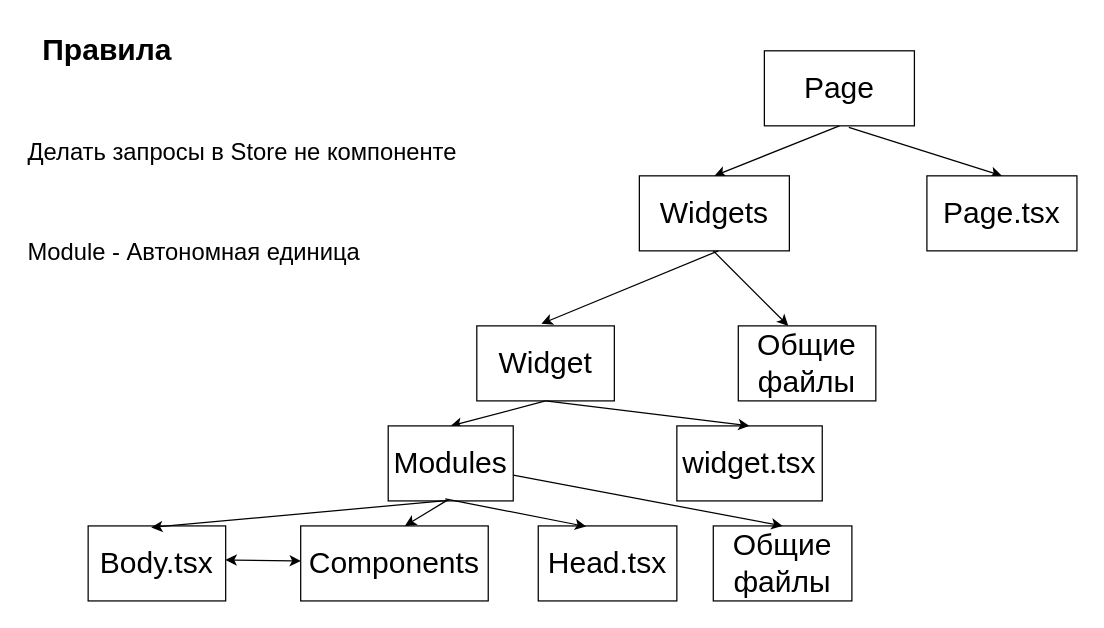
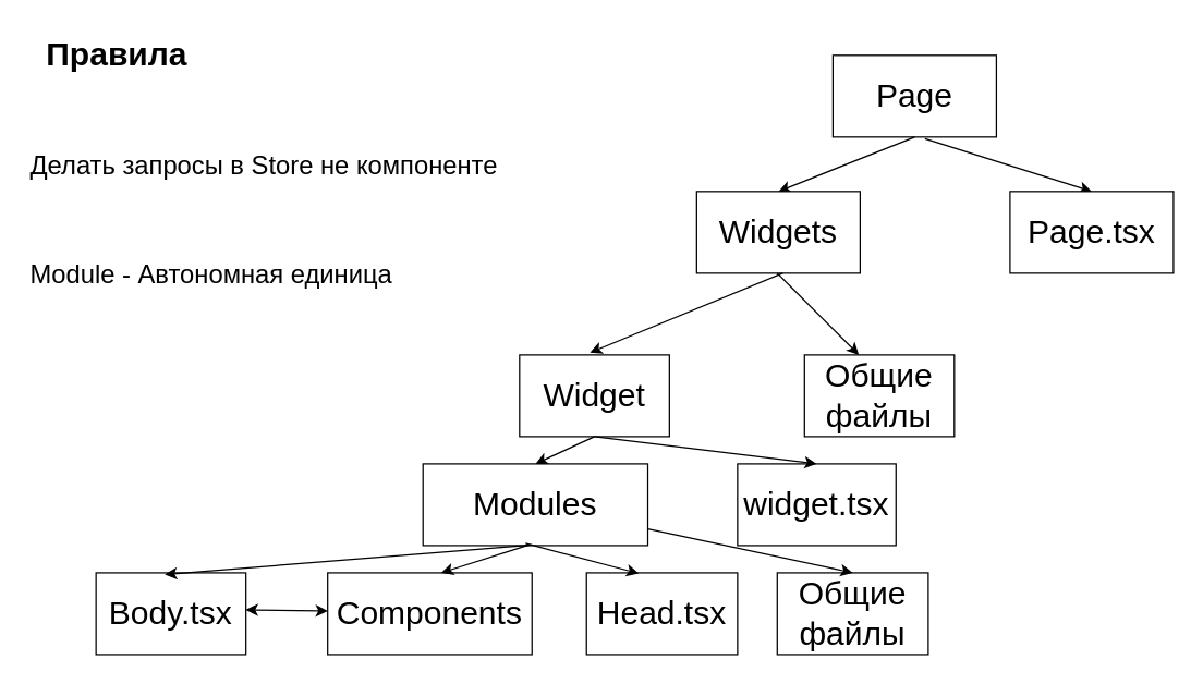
  <mxCell id="0" />
  <mxCell id="1" parent="0" />
  <mxCell id="2" value="&lt;font style=&quot;font-size: 24px;&quot;&gt;Page&lt;/font&gt;" style="rounded=0;whiteSpace=wrap;html=1;" parent="1" vertex="1"><mxGeometry x="610.86" y="40" width="120" height="60" as="geometry" /></mxCell>
  <mxCell id="3" value="" style="endArrow=classic;html=1;entryX=0.5;entryY=0;entryDx=0;entryDy=0;exitX=0.5;exitY=1;exitDx=0;exitDy=0;" parent="1" source="2" target="4" edge="1"><mxGeometry width="50" height="50" relative="1" as="geometry"><mxPoint x="449.71" y="100" as="sourcePoint" /><mxPoint x="449.71" y="160" as="targetPoint" /></mxGeometry></mxCell>
  <mxCell id="4" value="&lt;font style=&quot;font-size: 24px;&quot;&gt;Widgets&lt;/font&gt;" style="rounded=0;whiteSpace=wrap;html=1;" parent="1" vertex="1"><mxGeometry x="510.86" y="140" width="120" height="60" as="geometry" /></mxCell>
  <mxCell id="5" value="" style="endArrow=classic;html=1;entryX=0.47;entryY=-0.028;entryDx=0;entryDy=0;entryPerimeter=0;" parent="1" target="10" edge="1"><mxGeometry width="50" height="50" relative="1" as="geometry"><mxPoint x="574" y="200" as="sourcePoint" /><mxPoint x="510" y="260" as="targetPoint" /></mxGeometry></mxCell>
  <mxCell id="6" value="" style="endArrow=classic;html=1;exitX=0.5;exitY=1;exitDx=0;exitDy=0;" parent="1" edge="1"><mxGeometry width="50" height="50" relative="1" as="geometry"><mxPoint x="570" y="200" as="sourcePoint" /><mxPoint x="630" y="260" as="targetPoint" /></mxGeometry></mxCell>
  <mxCell id="7" value="&lt;span style=&quot;font-size: 24px;&quot;&gt;Общие файлы&lt;/span&gt;" style="rounded=0;whiteSpace=wrap;html=1;" parent="1" vertex="1"><mxGeometry x="590" y="260" width="110" height="60" as="geometry" /></mxCell>
  <mxCell id="8" value="" style="endArrow=classic;html=1;exitX=0.563;exitY=1.02;exitDx=0;exitDy=0;exitPerimeter=0;" parent="1" source="2" edge="1"><mxGeometry width="50" height="50" relative="1" as="geometry"><mxPoint x="680.57" y="110" as="sourcePoint" /><mxPoint x="800.86" y="140" as="targetPoint" /></mxGeometry></mxCell>
  <mxCell id="9" value="&lt;font style=&quot;font-size: 24px;&quot;&gt;Page.tsx&lt;/font&gt;" style="rounded=0;whiteSpace=wrap;html=1;" parent="1" vertex="1"><mxGeometry x="740.86" y="140" width="120" height="60" as="geometry" /></mxCell>
  <mxCell id="10" value="&lt;font style=&quot;font-size: 24px;&quot;&gt;Widget&lt;/font&gt;" style="rounded=0;whiteSpace=wrap;html=1;" parent="1" vertex="1"><mxGeometry x="380.86" y="260" width="110" height="60" as="geometry" /></mxCell>
  <mxCell id="11" value="" style="endArrow=classic;html=1;entryX=0.5;entryY=0;entryDx=0;entryDy=0;exitX=0.5;exitY=1;exitDx=0;exitDy=0;" parent="1" source="10" target="12" edge="1"><mxGeometry width="50" height="50" relative="1" as="geometry"><mxPoint x="445" y="310" as="sourcePoint" /><mxPoint x="415" y="340" as="targetPoint" /></mxGeometry></mxCell>
- <mxCell id="12" value="&lt;span style=&quot;font-size: 24px;&quot;&gt;Modules&lt;/span&gt;" style="rounded=0;whiteSpace=wrap;html=1;" parent="1" vertex="1"><mxGeometry x="310" y="340" width="100" height="60" as="geometry" /></mxCell>
+ <mxCell id="12" value="&lt;span style=&quot;font-size: 24px;&quot;&gt;Modules&lt;/span&gt;" style="rounded=0;whiteSpace=wrap;html=1;" parent="1" vertex="1"><mxGeometry x="310" y="340" width="165" height="60" as="geometry" /></mxCell>
  <mxCell id="13" value="&lt;font style=&quot;font-size: 24px;&quot;&gt;widget.tsx&lt;/font&gt;" style="rounded=0;whiteSpace=wrap;html=1;" parent="1" vertex="1"><mxGeometry x="540.86" y="340" width="116.29" height="60" as="geometry" /></mxCell>
  <mxCell id="14" value="" style="endArrow=classic;html=1;entryX=0.5;entryY=0;entryDx=0;entryDy=0;exitX=0.5;exitY=1;exitDx=0;exitDy=0;" parent="1" source="10" target="13" edge="1"><mxGeometry width="50" height="50" relative="1" as="geometry"><mxPoint x="446" y="333" as="sourcePoint" /><mxPoint x="355" y="350" as="targetPoint" /></mxGeometry></mxCell>
  <mxCell id="15" value="&lt;font style=&quot;font-size: 24px;&quot;&gt;Body.tsx&lt;/font&gt;" style="rounded=0;whiteSpace=wrap;html=1;" parent="1" vertex="1"><mxGeometry x="70" y="420" width="110" height="60" as="geometry" /></mxCell>
  <mxCell id="16" value="&lt;font style=&quot;font-size: 24px;&quot;&gt;Head.tsx&lt;/font&gt;" style="rounded=0;whiteSpace=wrap;html=1;" parent="1" vertex="1"><mxGeometry x="430" y="420" width="110.86" height="60" as="geometry" /></mxCell>
  <mxCell id="17" value="&lt;font style=&quot;font-size: 24px;&quot;&gt;Components&lt;/font&gt;" style="rounded=0;whiteSpace=wrap;html=1;" parent="1" vertex="1"><mxGeometry x="240" y="420" width="150" height="60" as="geometry" /></mxCell>
  <mxCell id="18" value="" style="endArrow=classic;html=1;exitX=0.467;exitY=0.996;exitDx=0;exitDy=0;exitPerimeter=0;entryX=0.556;entryY=0;entryDx=0;entryDy=0;entryPerimeter=0;" parent="1" source="12" target="17" edge="1"><mxGeometry width="50" height="50" relative="1" as="geometry"><mxPoint x="470" y="450" as="sourcePoint" /><mxPoint x="520" y="400" as="targetPoint" /></mxGeometry></mxCell>
  <mxCell id="19" value="" style="endArrow=classic;html=1;entryX=0.459;entryY=0.02;entryDx=0;entryDy=0;entryPerimeter=0;exitX=0.484;exitY=0.993;exitDx=0;exitDy=0;exitPerimeter=0;" parent="1" source="12" target="15" edge="1"><mxGeometry width="50" height="50" relative="1" as="geometry"><mxPoint x="360" y="400" as="sourcePoint" /><mxPoint x="553" y="430" as="targetPoint" /></mxGeometry></mxCell>
  <mxCell id="20" value="" style="endArrow=classic;html=1;entryX=0.346;entryY=0.008;entryDx=0;entryDy=0;entryPerimeter=0;exitX=0.456;exitY=0.974;exitDx=0;exitDy=0;exitPerimeter=0;" parent="1" source="12" target="16" edge="1"><mxGeometry width="50" height="50" relative="1" as="geometry"><mxPoint x="360" y="400" as="sourcePoint" /><mxPoint x="370" y="431" as="targetPoint" /></mxGeometry></mxCell>
  <mxCell id="21" value="" style="endArrow=classic;startArrow=classic;html=1;entryX=0.001;entryY=0.467;entryDx=0;entryDy=0;entryPerimeter=0;exitX=0.999;exitY=0.453;exitDx=0;exitDy=0;exitPerimeter=0;" parent="1" source="15" target="17" edge="1"><mxGeometry width="50" height="50" relative="1" as="geometry"><mxPoint x="-30" y="320" as="sourcePoint" /><mxPoint y="270" as="targetPoint" x="20" /></mxGeometry></mxCell>
  <mxCell id="22" value="&lt;span style=&quot;font-size: 24px;&quot;&gt;Общие файлы&lt;/span&gt;" style="rounded=0;whiteSpace=wrap;html=1;" parent="1" vertex="1"><mxGeometry x="570" y="420" width="110.86" height="60" as="geometry" /></mxCell>
  <mxCell id="23" value="" style="endArrow=classic;html=1;entryX=0.5;entryY=0;entryDx=0;entryDy=0;" parent="1" source="12" target="22" edge="1"><mxGeometry width="50" height="50" relative="1" as="geometry"><mxPoint x="366" y="408" as="sourcePoint" /><mxPoint x="478" y="430" as="targetPoint" /></mxGeometry></mxCell>
  <mxCell id="24" value="Правила" style="text;strokeColor=none;fillColor=none;html=1;fontSize=24;fontStyle=1;verticalAlign=middle;align=center;" parent="1" vertex="1"><mxGeometry width="130" height="40" as="geometry" x="20" y="20" /></mxCell>
  <mxCell id="25" value="&lt;span style=&quot;font-weight: normal;&quot;&gt;&lt;font style=&quot;font-size: 19px;&quot;&gt;Делать запросы в Store не компоненте&lt;/font&gt;&lt;/span&gt;" style="text;strokeColor=none;fillColor=none;html=1;fontSize=24;fontStyle=1;verticalAlign=middle;align=left;" parent="1" vertex="1"><mxGeometry y="100" width="350" height="40" as="geometry" x="20" /></mxCell>
  <mxCell id="26" value="&lt;span style=&quot;font-weight: normal;&quot;&gt;&lt;font style=&quot;font-size: 19px;&quot;&gt;Module - Автономная единица&lt;/font&gt;&lt;/span&gt;" style="text;strokeColor=none;fillColor=none;html=1;fontSize=24;fontStyle=1;verticalAlign=middle;align=left;" vertex="1" parent="1"><mxGeometry y="180" width="350" height="40" as="geometry" x="20" /></mxCell>
